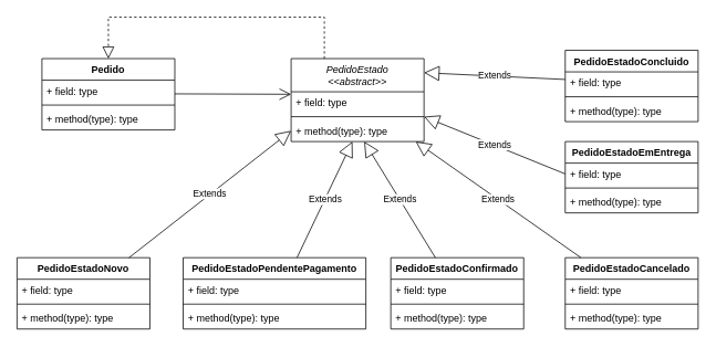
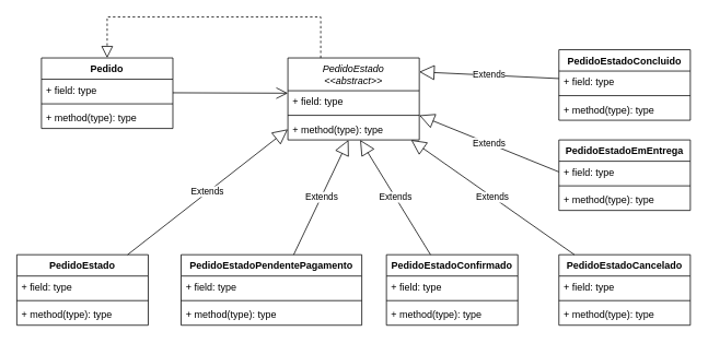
  <mxCell id="0" />
  <mxCell id="1" parent="0" />
  <mxCell id="2" value="Pedido" style="swimlane;fontStyle=1;align=center;verticalAlign=top;childLayout=stackLayout;horizontal=1;startSize=26;horizontalStack=0;resizeParent=1;resizeParentMax=0;resizeLast=0;collapsible=1;marginBottom=0;" vertex="1" parent="1"><mxGeometry x="50" y="70" width="160" height="86" as="geometry" /></mxCell>
  <mxCell id="3" value="+ field: type" style="text;strokeColor=none;fillColor=none;align=left;verticalAlign=top;spacingLeft=4;spacingRight=4;overflow=hidden;rotatable=0;points=[[0,0.5],[1,0.5]];portConstraint=eastwest;" vertex="1" parent="2"><mxGeometry y="26" width="160" height="26" as="geometry" /></mxCell>
  <mxCell id="4" value="" style="line;strokeWidth=1;fillColor=none;align=left;verticalAlign=middle;spacingTop=-1;spacingLeft=3;spacingRight=3;rotatable=0;labelPosition=right;points=[];portConstraint=eastwest;strokeColor=inherit;" vertex="1" parent="2"><mxGeometry y="52" width="160" height="8" as="geometry" /></mxCell>
  <mxCell id="5" value="+ method(type): type" style="text;strokeColor=none;fillColor=none;align=left;verticalAlign=top;spacingLeft=4;spacingRight=4;overflow=hidden;rotatable=0;points=[[0,0.5],[1,0.5]];portConstraint=eastwest;" vertex="1" parent="2"><mxGeometry y="60" width="160" height="26" as="geometry" /></mxCell>
  <mxCell id="6" value="PedidoEstado&#10;&lt;&lt;abstract&gt;&gt;" style="swimlane;fontStyle=2;align=center;verticalAlign=top;childLayout=stackLayout;horizontal=1;startSize=40;horizontalStack=0;resizeParent=1;resizeParentMax=0;resizeLast=0;collapsible=1;marginBottom=0;" vertex="1" parent="1"><mxGeometry x="350" y="70" width="160" height="100" as="geometry" /></mxCell>
  <mxCell id="7" value="+ field: type" style="text;strokeColor=none;fillColor=none;align=left;verticalAlign=top;spacingLeft=4;spacingRight=4;overflow=hidden;rotatable=0;points=[[0,0.5],[1,0.5]];portConstraint=eastwest;" vertex="1" parent="6"><mxGeometry y="40" width="160" height="26" as="geometry" /></mxCell>
  <mxCell id="8" value="" style="line;strokeWidth=1;fillColor=none;align=left;verticalAlign=middle;spacingTop=-1;spacingLeft=3;spacingRight=3;rotatable=0;labelPosition=right;points=[];portConstraint=eastwest;strokeColor=inherit;" vertex="1" parent="6"><mxGeometry y="66" width="160" height="8" as="geometry" /></mxCell>
  <mxCell id="9" value="+ method(type): type" style="text;strokeColor=none;fillColor=none;align=left;verticalAlign=top;spacingLeft=4;spacingRight=4;overflow=hidden;rotatable=0;points=[[0,0.5],[1,0.5]];portConstraint=eastwest;" vertex="1" parent="6"><mxGeometry y="74" width="160" height="26" as="geometry" /></mxCell>
- <mxCell id="10" value="PedidoEstadoNovo" style="swimlane;fontStyle=1;align=center;verticalAlign=top;childLayout=stackLayout;horizontal=1;startSize=26;horizontalStack=0;resizeParent=1;resizeParentMax=0;resizeLast=0;collapsible=1;marginBottom=0;" vertex="1" parent="1"><mxGeometry x="20" y="310" width="160" height="86" as="geometry" /></mxCell>
+ <mxCell id="10" value="PedidoEstado" style="swimlane;fontStyle=1;align=center;verticalAlign=top;childLayout=stackLayout;horizontal=1;startSize=26;horizontalStack=0;resizeParent=1;resizeParentMax=0;resizeLast=0;collapsible=1;marginBottom=0;" vertex="1" parent="1"><mxGeometry x="20" y="310" width="160" height="86" as="geometry" /></mxCell>
  <mxCell id="11" value="+ field: type" style="text;strokeColor=none;fillColor=none;align=left;verticalAlign=top;spacingLeft=4;spacingRight=4;overflow=hidden;rotatable=0;points=[[0,0.5],[1,0.5]];portConstraint=eastwest;" vertex="1" parent="10"><mxGeometry y="26" width="160" height="26" as="geometry" /></mxCell>
  <mxCell id="12" value="" style="line;strokeWidth=1;fillColor=none;align=left;verticalAlign=middle;spacingTop=-1;spacingLeft=3;spacingRight=3;rotatable=0;labelPosition=right;points=[];portConstraint=eastwest;strokeColor=inherit;" vertex="1" parent="10"><mxGeometry y="52" width="160" height="8" as="geometry" /></mxCell>
  <mxCell id="13" value="+ method(type): type" style="text;strokeColor=none;fillColor=none;align=left;verticalAlign=top;spacingLeft=4;spacingRight=4;overflow=hidden;rotatable=0;points=[[0,0.5],[1,0.5]];portConstraint=eastwest;" vertex="1" parent="10"><mxGeometry y="60" width="160" height="26" as="geometry" /></mxCell>
  <mxCell id="14" value="PedidoEstadoPendentePagamento" style="swimlane;fontStyle=1;align=center;verticalAlign=top;childLayout=stackLayout;horizontal=1;startSize=26;horizontalStack=0;resizeParent=1;resizeParentMax=0;resizeLast=0;collapsible=1;marginBottom=0;" vertex="1" parent="1"><mxGeometry x="220" y="310" width="220" height="86" as="geometry" /></mxCell>
  <mxCell id="15" value="+ field: type" style="text;strokeColor=none;fillColor=none;align=left;verticalAlign=top;spacingLeft=4;spacingRight=4;overflow=hidden;rotatable=0;points=[[0,0.5],[1,0.5]];portConstraint=eastwest;" vertex="1" parent="14"><mxGeometry y="26" width="220" height="26" as="geometry" /></mxCell>
  <mxCell id="16" value="" style="line;strokeWidth=1;fillColor=none;align=left;verticalAlign=middle;spacingTop=-1;spacingLeft=3;spacingRight=3;rotatable=0;labelPosition=right;points=[];portConstraint=eastwest;strokeColor=inherit;" vertex="1" parent="14"><mxGeometry y="52" width="220" height="8" as="geometry" /></mxCell>
  <mxCell id="17" value="+ method(type): type" style="text;strokeColor=none;fillColor=none;align=left;verticalAlign=top;spacingLeft=4;spacingRight=4;overflow=hidden;rotatable=0;points=[[0,0.5],[1,0.5]];portConstraint=eastwest;" vertex="1" parent="14"><mxGeometry y="60" width="220" height="26" as="geometry" /></mxCell>
  <mxCell id="18" value="PedidoEstadoConfirmado" style="swimlane;fontStyle=1;align=center;verticalAlign=top;childLayout=stackLayout;horizontal=1;startSize=26;horizontalStack=0;resizeParent=1;resizeParentMax=0;resizeLast=0;collapsible=1;marginBottom=0;" vertex="1" parent="1"><mxGeometry x="470" y="310" width="160" height="86" as="geometry" /></mxCell>
  <mxCell id="19" value="+ field: type" style="text;strokeColor=none;fillColor=none;align=left;verticalAlign=top;spacingLeft=4;spacingRight=4;overflow=hidden;rotatable=0;points=[[0,0.5],[1,0.5]];portConstraint=eastwest;" vertex="1" parent="18"><mxGeometry y="26" width="160" height="26" as="geometry" /></mxCell>
  <mxCell id="20" value="" style="line;strokeWidth=1;fillColor=none;align=left;verticalAlign=middle;spacingTop=-1;spacingLeft=3;spacingRight=3;rotatable=0;labelPosition=right;points=[];portConstraint=eastwest;strokeColor=inherit;" vertex="1" parent="18"><mxGeometry y="52" width="160" height="8" as="geometry" /></mxCell>
  <mxCell id="21" value="+ method(type): type" style="text;strokeColor=none;fillColor=none;align=left;verticalAlign=top;spacingLeft=4;spacingRight=4;overflow=hidden;rotatable=0;points=[[0,0.5],[1,0.5]];portConstraint=eastwest;" vertex="1" parent="18"><mxGeometry y="60" width="160" height="26" as="geometry" /></mxCell>
  <mxCell id="22" value="PedidoEstadoCancelado" style="swimlane;fontStyle=1;align=center;verticalAlign=top;childLayout=stackLayout;horizontal=1;startSize=26;horizontalStack=0;resizeParent=1;resizeParentMax=0;resizeLast=0;collapsible=1;marginBottom=0;" vertex="1" parent="1"><mxGeometry x="680" y="310" width="160" height="86" as="geometry" /></mxCell>
  <mxCell id="23" value="+ field: type" style="text;strokeColor=none;fillColor=none;align=left;verticalAlign=top;spacingLeft=4;spacingRight=4;overflow=hidden;rotatable=0;points=[[0,0.5],[1,0.5]];portConstraint=eastwest;" vertex="1" parent="22"><mxGeometry y="26" width="160" height="26" as="geometry" /></mxCell>
  <mxCell id="24" value="" style="line;strokeWidth=1;fillColor=none;align=left;verticalAlign=middle;spacingTop=-1;spacingLeft=3;spacingRight=3;rotatable=0;labelPosition=right;points=[];portConstraint=eastwest;strokeColor=inherit;" vertex="1" parent="22"><mxGeometry y="52" width="160" height="8" as="geometry" /></mxCell>
  <mxCell id="25" value="+ method(type): type" style="text;strokeColor=none;fillColor=none;align=left;verticalAlign=top;spacingLeft=4;spacingRight=4;overflow=hidden;rotatable=0;points=[[0,0.5],[1,0.5]];portConstraint=eastwest;" vertex="1" parent="22"><mxGeometry y="60" width="160" height="26" as="geometry" /></mxCell>
  <mxCell id="26" value="PedidoEstadoEmEntrega&#10;" style="swimlane;fontStyle=1;align=center;verticalAlign=top;childLayout=stackLayout;horizontal=1;startSize=26;horizontalStack=0;resizeParent=1;resizeParentMax=0;resizeLast=0;collapsible=1;marginBottom=0;" vertex="1" parent="1"><mxGeometry x="680" y="170" width="160" height="86" as="geometry" /></mxCell>
  <mxCell id="27" value="+ field: type" style="text;strokeColor=none;fillColor=none;align=left;verticalAlign=top;spacingLeft=4;spacingRight=4;overflow=hidden;rotatable=0;points=[[0,0.5],[1,0.5]];portConstraint=eastwest;" vertex="1" parent="26"><mxGeometry y="26" width="160" height="26" as="geometry" /></mxCell>
  <mxCell id="28" value="" style="line;strokeWidth=1;fillColor=none;align=left;verticalAlign=middle;spacingTop=-1;spacingLeft=3;spacingRight=3;rotatable=0;labelPosition=right;points=[];portConstraint=eastwest;strokeColor=inherit;" vertex="1" parent="26"><mxGeometry y="52" width="160" height="8" as="geometry" /></mxCell>
  <mxCell id="29" value="+ method(type): type" style="text;strokeColor=none;fillColor=none;align=left;verticalAlign=top;spacingLeft=4;spacingRight=4;overflow=hidden;rotatable=0;points=[[0,0.5],[1,0.5]];portConstraint=eastwest;" vertex="1" parent="26"><mxGeometry y="60" width="160" height="26" as="geometry" /></mxCell>
  <mxCell id="30" value="PedidoEstadoConcluido" style="swimlane;fontStyle=1;align=center;verticalAlign=top;childLayout=stackLayout;horizontal=1;startSize=26;horizontalStack=0;resizeParent=1;resizeParentMax=0;resizeLast=0;collapsible=1;marginBottom=0;" vertex="1" parent="1"><mxGeometry x="680" y="60" width="160" height="86" as="geometry" /></mxCell>
  <mxCell id="31" value="+ field: type" style="text;strokeColor=none;fillColor=none;align=left;verticalAlign=top;spacingLeft=4;spacingRight=4;overflow=hidden;rotatable=0;points=[[0,0.5],[1,0.5]];portConstraint=eastwest;" vertex="1" parent="30"><mxGeometry y="26" width="160" height="26" as="geometry" /></mxCell>
  <mxCell id="32" value="" style="line;strokeWidth=1;fillColor=none;align=left;verticalAlign=middle;spacingTop=-1;spacingLeft=3;spacingRight=3;rotatable=0;labelPosition=right;points=[];portConstraint=eastwest;strokeColor=inherit;" vertex="1" parent="30"><mxGeometry y="52" width="160" height="8" as="geometry" /></mxCell>
  <mxCell id="33" value="+ method(type): type" style="text;strokeColor=none;fillColor=none;align=left;verticalAlign=top;spacingLeft=4;spacingRight=4;overflow=hidden;rotatable=0;points=[[0,0.5],[1,0.5]];portConstraint=eastwest;" vertex="1" parent="30"><mxGeometry y="60" width="160" height="26" as="geometry" /></mxCell>
  <mxCell id="34" value="" style="endArrow=block;dashed=1;endFill=0;endSize=12;html=1;rounded=0;exitX=0.25;exitY=0;exitDx=0;exitDy=0;" edge="1" parent="1" source="6" target="2"><mxGeometry width="160" relative="1" as="geometry"><mxPoint x="120" y="250" as="sourcePoint" /><mxPoint x="120" y="20" as="targetPoint" /><Array as="points"><mxPoint x="390" y="20" /><mxPoint x="130" y="20" /></Array></mxGeometry></mxCell>
  <mxCell id="35" value="" style="endArrow=open;endFill=1;endSize=12;html=1;rounded=0;" edge="1" parent="1"><mxGeometry width="160" relative="1" as="geometry"><mxPoint x="210" y="112.5" as="sourcePoint" /><mxPoint x="350" y="113" as="targetPoint" /></mxGeometry></mxCell>
  <mxCell id="36" value="Extends" style="endArrow=block;endSize=16;endFill=0;html=1;rounded=0;entryX=0;entryY=0.5;entryDx=0;entryDy=0;" edge="1" parent="1" source="10" target="9"><mxGeometry width="160" relative="1" as="geometry"><mxPoint x="100" y="240" as="sourcePoint" /><mxPoint x="260" y="240" as="targetPoint" /></mxGeometry></mxCell>
  <mxCell id="37" value="Extends" style="endArrow=block;endSize=16;endFill=0;html=1;rounded=0;exitX=0.623;exitY=0;exitDx=0;exitDy=0;exitPerimeter=0;" edge="1" parent="1" source="14" target="9"><mxGeometry width="160" relative="1" as="geometry"><mxPoint x="360" y="300" as="sourcePoint" /><mxPoint x="360" y="167" as="targetPoint" /></mxGeometry></mxCell>
  <mxCell id="38" value="Extends" style="endArrow=block;endSize=16;endFill=0;html=1;rounded=0;" edge="1" parent="1" source="18" target="9"><mxGeometry width="160" relative="1" as="geometry"><mxPoint x="367.06" y="320" as="sourcePoint" /><mxPoint x="433.802" y="180" as="targetPoint" /></mxGeometry></mxCell>
  <mxCell id="39" value="Extends" style="endArrow=block;endSize=16;endFill=0;html=1;rounded=0;" edge="1" parent="1" source="22"><mxGeometry width="160" relative="1" as="geometry"><mxPoint x="585.713" y="310" as="sourcePoint" /><mxPoint x="499.999" y="170" as="targetPoint" /></mxGeometry></mxCell>
  <mxCell id="40" value="Extends" style="endArrow=block;endSize=16;endFill=0;html=1;rounded=0;exitX=0;exitY=0.5;exitDx=0;exitDy=0;" edge="1" parent="1" source="27"><mxGeometry width="160" relative="1" as="geometry"><mxPoint x="708.907" y="280" as="sourcePoint" /><mxPoint x="509.999" y="140" as="targetPoint" /></mxGeometry></mxCell>
  <mxCell id="41" value="Extends" style="endArrow=block;endSize=16;endFill=0;html=1;rounded=0;" edge="1" parent="1" source="31"><mxGeometry width="160" relative="1" as="geometry"><mxPoint x="680" y="156" as="sourcePoint" /><mxPoint x="509.999" y="87" as="targetPoint" /></mxGeometry></mxCell>
